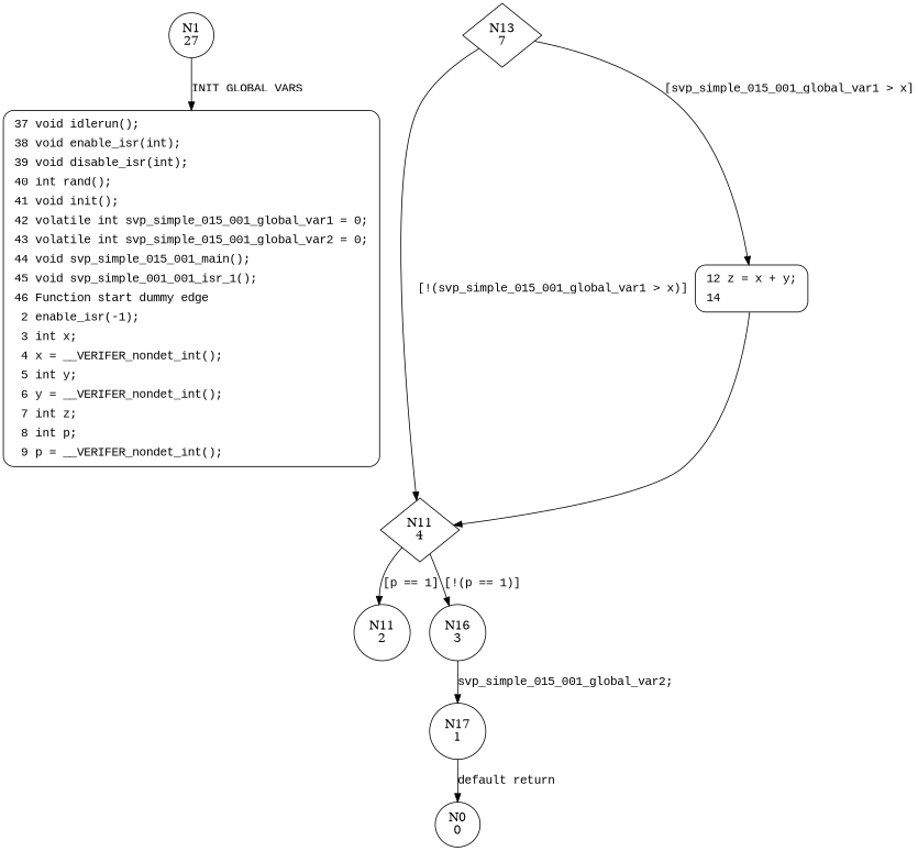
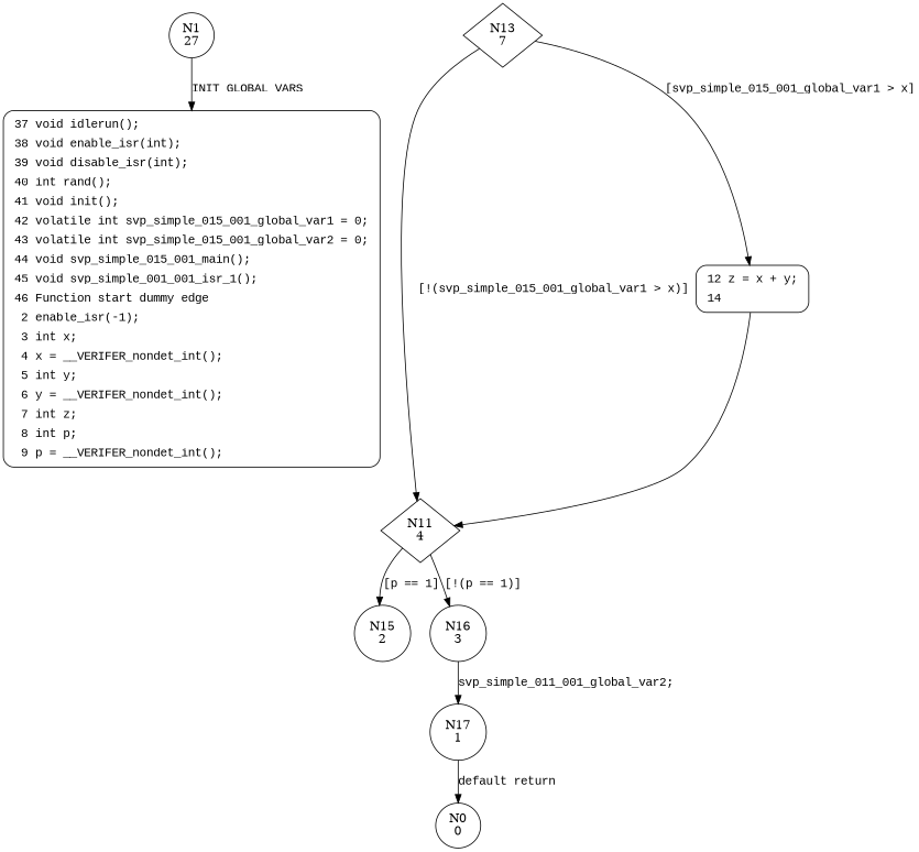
  digraph {
    node [shape=circle]
    edge [fontname="Courier New"]
    n1 [label="N1\n27"]
    n2 [fillcolor=white fontname="Courier New" label=<<table border="0" cellborder="0" cellpadding="3" bgcolor="white"><tr><td align="right">37</td><td align="left">void idlerun();</td></tr><tr><td align="right">38</td><td align="left">void enable_isr(int);</td></tr><tr><td align="right">39</td><td align="left">void disable_isr(int);</td></tr><tr><td align="right">40</td><td align="left">int rand();</td></tr><tr><td align="right">41</td><td align="left">void init();</td></tr><tr><td align="right">42</td><td align="left">volatile int svp_simple_015_001_global_var1 = 0;</td></tr><tr><td align="right">43</td><td align="left">volatile int svp_simple_015_001_global_var2 = 0;</td></tr><tr><td align="right">44</td><td align="left">void svp_simple_015_001_main();</td></tr><tr><td align="right">45</td><td align="left">void svp_simple_001_001_isr_1();</td></tr><tr><td align="right">46</td><td align="left">Function start dummy edge</td></tr><tr><td align="right">2</td><td align="left">enable_isr(-1);</td></tr><tr><td align="right">3</td><td align="left">int x;</td></tr><tr><td align="right">4</td><td align="left">x = __VERIFER_nondet_int();</td></tr><tr><td align="right">5</td><td align="left">int y;</td></tr><tr><td align="right">6</td><td align="left">y = __VERIFER_nondet_int();</td></tr><tr><td align="right">7</td><td align="left">int z;</td></tr><tr><td align="right">8</td><td align="left">int p;</td></tr><tr><td align="right">9</td><td align="left">p = __VERIFER_nondet_int();</td></tr></table>> penwidth=1 shape=Mrecord style="filled,bold"]
    n3 [label="N13\n7" shape=diamond]
    n4 [label="N11\n4" shape=diamond]
    n5 [fillcolor=white fontname="Courier New" label=<<table border="0" cellborder="0" cellpadding="3" bgcolor="white"><tr><td align="right">12</td><td align="left">z = x + y;</td></tr><tr><td align="right">14</td><td align="left"></td></tr></table>> penwidth=1 shape=Mrecord style="filled,bold"]
-   n6 [label="N11\n2"]
+   n6 [label="N15\n2"]
    n7 [label="N16\n3"]
    n8 [label="N17\n1"]
    n9 [label="N0\n0"]
    n1 -> n2 [label="INIT GLOBAL VARS"]
    n3 -> n4 [label="[!(svp_simple_015_001_global_var1 > x)]"]
    n3 -> n5 [label="[svp_simple_015_001_global_var1 > x]"]
    n4 -> n6 [label="[p == 1]"]
    n4 -> n7 [label="[!(p == 1)]"]
    n5 -> n4 [fontname=""]
-   n7 -> n8 [label="svp_simple_015_001_global_var2;"]
+   n7 -> n8 [label="svp_simple_011_001_global_var2;"]
    n8 -> n9 [label="default return"]
  }
